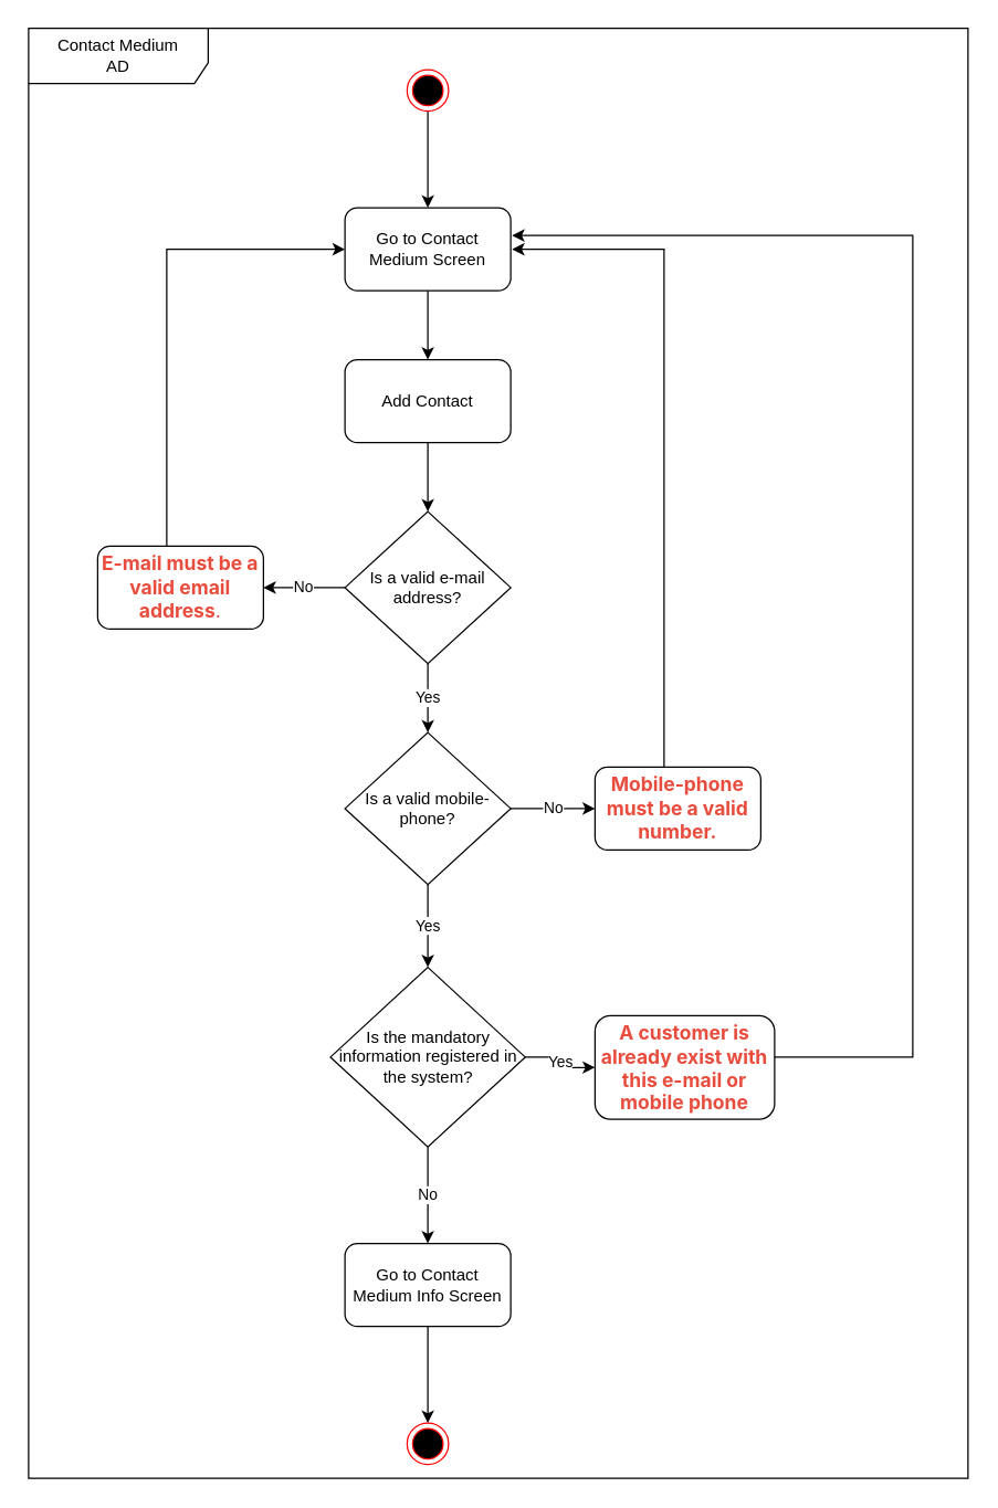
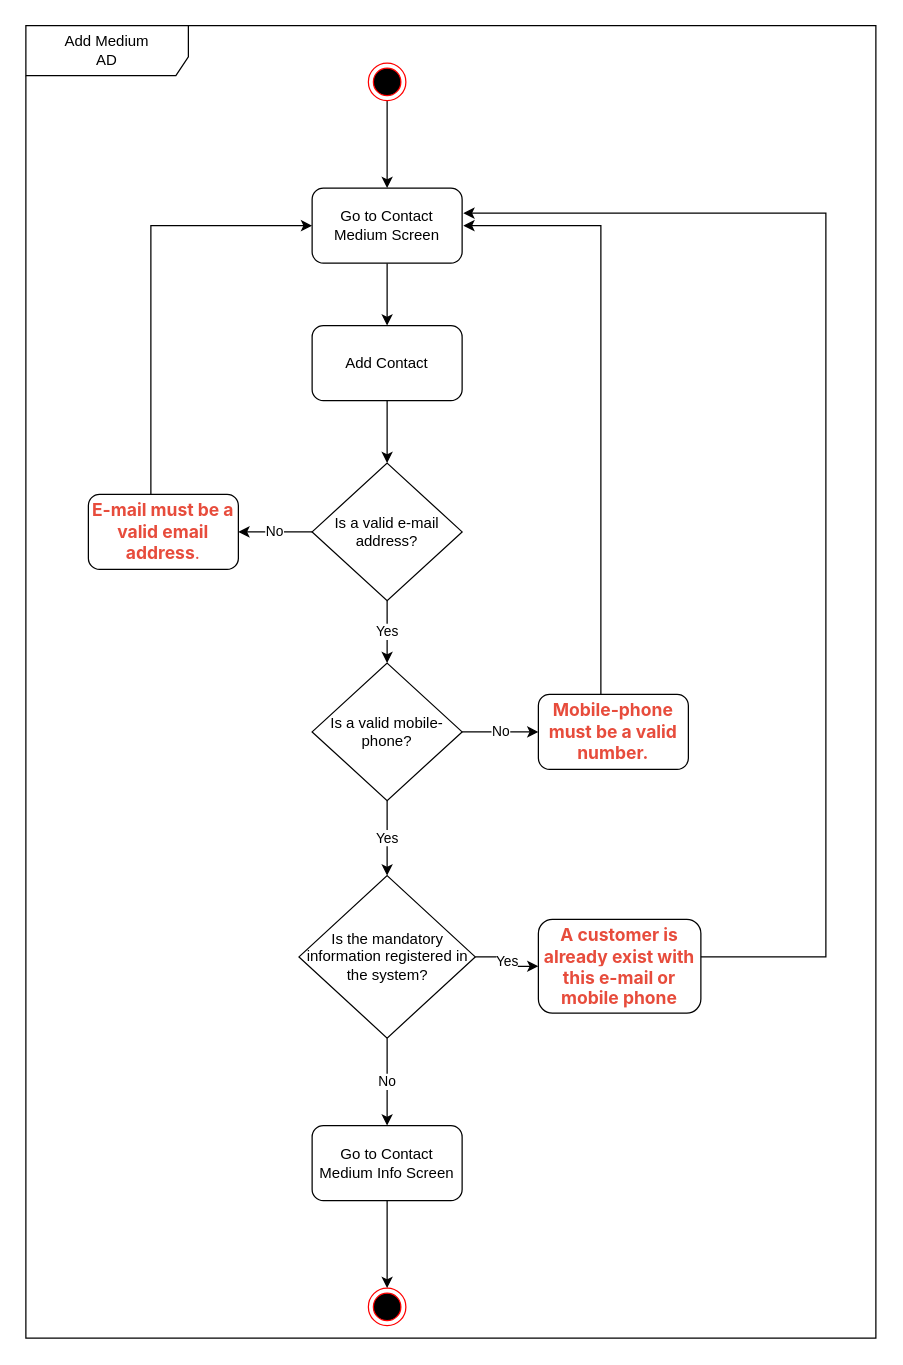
  <mxCell id="0" />
  <mxCell id="1" parent="0" />
  <mxCell id="2" value="" style="ellipse;html=1;shape=endState;fillColor=#000000;strokeColor=#ff0000;" vertex="1" parent="1"><mxGeometry x="294" y="1030" width="30" height="30" as="geometry" /></mxCell>
  <mxCell id="3" value="" style="edgeStyle=orthogonalEdgeStyle;rounded=0;orthogonalLoop=1;jettySize=auto;html=1;" edge="1" parent="1" source="4" target="9"><mxGeometry relative="1" as="geometry" /></mxCell>
  <mxCell id="4" value="" style="ellipse;html=1;shape=endState;fillColor=#000000;strokeColor=#ff0000;" vertex="1" parent="1"><mxGeometry x="294" y="50" width="30" height="30" as="geometry" /></mxCell>
  <mxCell id="5" value="No" style="edgeStyle=orthogonalEdgeStyle;rounded=0;orthogonalLoop=1;jettySize=auto;html=1;" edge="1" parent="1" source="7" target="18"><mxGeometry relative="1" as="geometry" /></mxCell>
  <mxCell id="6" value="Yes" style="edgeStyle=orthogonalEdgeStyle;rounded=0;orthogonalLoop=1;jettySize=auto;html=1;" edge="1" parent="1" source="7" target="14"><mxGeometry relative="1" as="geometry" /></mxCell>
  <mxCell id="7" value="Is a valid e-mail address?" style="rhombus;whiteSpace=wrap;html=1;" vertex="1" parent="1"><mxGeometry x="249" y="370" width="120" height="110" as="geometry" /></mxCell>
  <mxCell id="8" value="" style="edgeStyle=orthogonalEdgeStyle;rounded=0;orthogonalLoop=1;jettySize=auto;html=1;" edge="1" parent="1" source="9" target="11"><mxGeometry relative="1" as="geometry" /></mxCell>
  <mxCell id="9" value="Go to Contact Medium Screen" style="rounded=1;whiteSpace=wrap;html=1;" vertex="1" parent="1"><mxGeometry x="249" y="150" width="120" height="60" as="geometry" /></mxCell>
  <mxCell id="10" value="" style="edgeStyle=orthogonalEdgeStyle;rounded=0;orthogonalLoop=1;jettySize=auto;html=1;" edge="1" parent="1" source="11" target="7"><mxGeometry relative="1" as="geometry" /></mxCell>
  <mxCell id="11" value="Add Contact" style="rounded=1;whiteSpace=wrap;html=1;" vertex="1" parent="1"><mxGeometry x="249" y="260" width="120" height="60" as="geometry" /></mxCell>
  <mxCell id="12" value="No" style="edgeStyle=orthogonalEdgeStyle;rounded=0;orthogonalLoop=1;jettySize=auto;html=1;" edge="1" parent="1" source="14" target="20"><mxGeometry relative="1" as="geometry" /></mxCell>
  <mxCell id="13" value="Yes" style="edgeStyle=orthogonalEdgeStyle;rounded=0;orthogonalLoop=1;jettySize=auto;html=1;" edge="1" parent="1" source="14" target="23"><mxGeometry relative="1" as="geometry" /></mxCell>
  <mxCell id="14" value="Is a valid mobile-phone?" style="rhombus;whiteSpace=wrap;html=1;" vertex="1" parent="1"><mxGeometry x="249" y="530" width="120" height="110" as="geometry" /></mxCell>
  <mxCell id="15" value="" style="edgeStyle=orthogonalEdgeStyle;rounded=0;orthogonalLoop=1;jettySize=auto;html=1;" edge="1" parent="1" source="16" target="2"><mxGeometry relative="1" as="geometry" /></mxCell>
  <mxCell id="16" value="Go to Contact Medium Info Screen" style="rounded=1;whiteSpace=wrap;html=1;" vertex="1" parent="1"><mxGeometry x="249" y="900" width="120" height="60" as="geometry" /></mxCell>
  <mxCell id="17" style="edgeStyle=orthogonalEdgeStyle;rounded=0;orthogonalLoop=1;jettySize=auto;html=1;entryX=0;entryY=0.5;entryDx=0;entryDy=0;" edge="1" parent="1" source="18" target="9"><mxGeometry relative="1" as="geometry"><mxPoint x="110" y="180" as="targetPoint" /><Array as="points"><mxPoint x="120" y="180" /></Array></mxGeometry></mxCell>
  <mxCell id="18" value="&lt;b style=&quot;color: rgb(231, 76, 60); font-family: -apple-system, BlinkMacSystemFont, &amp;quot;Segoe UI&amp;quot;, Roboto, Oxygen, Ubuntu, &amp;quot;Fira Sans&amp;quot;, &amp;quot;Droid Sans&amp;quot;, &amp;quot;Helvetica Neue&amp;quot;, sans-serif; font-size: 14px; text-align: left; background-color: rgb(255, 255, 255);&quot;&gt;E-mail must be a valid email address&lt;/b&gt;&lt;span style=&quot;color: rgb(231, 76, 60); font-family: -apple-system, BlinkMacSystemFont, &amp;quot;Segoe UI&amp;quot;, Roboto, Oxygen, Ubuntu, &amp;quot;Fira Sans&amp;quot;, &amp;quot;Droid Sans&amp;quot;, &amp;quot;Helvetica Neue&amp;quot;, sans-serif; font-size: 14px; text-align: left; background-color: rgb(255, 255, 255);&quot;&gt;.&lt;/span&gt;" style="rounded=1;whiteSpace=wrap;html=1;" vertex="1" parent="1"><mxGeometry x="70" y="395" width="120" height="60" as="geometry" /></mxCell>
  <mxCell id="19" style="edgeStyle=orthogonalEdgeStyle;rounded=0;orthogonalLoop=1;jettySize=auto;html=1;" edge="1" parent="1" source="20"><mxGeometry relative="1" as="geometry"><mxPoint x="370" y="180" as="targetPoint" /><Array as="points"><mxPoint x="480" y="180" /></Array></mxGeometry></mxCell>
  <mxCell id="20" value="&lt;b style=&quot;color: rgb(231, 76, 60); font-family: -apple-system, BlinkMacSystemFont, &amp;quot;Segoe UI&amp;quot;, Roboto, Oxygen, Ubuntu, &amp;quot;Fira Sans&amp;quot;, &amp;quot;Droid Sans&amp;quot;, &amp;quot;Helvetica Neue&amp;quot;, sans-serif; font-size: 14px; text-align: left; background-color: rgb(255, 255, 255);&quot;&gt;Mobile-phone must be a valid number.&lt;/b&gt;" style="rounded=1;whiteSpace=wrap;html=1;" vertex="1" parent="1"><mxGeometry x="430" y="555" width="120" height="60" as="geometry" /></mxCell>
  <mxCell id="21" value="No" style="edgeStyle=orthogonalEdgeStyle;rounded=0;orthogonalLoop=1;jettySize=auto;html=1;" edge="1" parent="1" source="23" target="16"><mxGeometry relative="1" as="geometry" /></mxCell>
  <mxCell id="22" value="Yes" style="edgeStyle=orthogonalEdgeStyle;rounded=0;orthogonalLoop=1;jettySize=auto;html=1;" edge="1" parent="1" source="23" target="25"><mxGeometry relative="1" as="geometry" /></mxCell>
  <mxCell id="23" value="Is the mandatory information registered in the system?" style="rhombus;whiteSpace=wrap;html=1;" vertex="1" parent="1"><mxGeometry x="238.5" y="700" width="141" height="130" as="geometry" /></mxCell>
  <mxCell id="24" style="edgeStyle=orthogonalEdgeStyle;rounded=0;orthogonalLoop=1;jettySize=auto;html=1;" edge="1" parent="1"><mxGeometry relative="1" as="geometry"><mxPoint x="370" y="170" as="targetPoint" /><mxPoint x="540" y="765" as="sourcePoint" /><Array as="points"><mxPoint x="660" y="765" /><mxPoint x="660" y="170" /><mxPoint x="370" y="170" /></Array></mxGeometry></mxCell>
  <mxCell id="25" value="&lt;b style=&quot;color: rgb(23, 43, 77); font-family: -apple-system, BlinkMacSystemFont, &amp;quot;Segoe UI&amp;quot;, Roboto, Oxygen, Ubuntu, &amp;quot;Fira Sans&amp;quot;, &amp;quot;Droid Sans&amp;quot;, &amp;quot;Helvetica Neue&amp;quot;, sans-serif; font-size: 14px; text-align: left; background-color: rgb(255, 255, 255);&quot;&gt;&lt;span style=&quot;color: rgb(231, 76, 60);&quot;&gt;A customer is already exist with this e-mail or mobile phone&lt;/span&gt;&lt;/b&gt;" style="rounded=1;whiteSpace=wrap;html=1;" vertex="1" parent="1"><mxGeometry x="430" y="735" width="130" height="75" as="geometry" /></mxCell>
- <mxCell id="26" value="Contact Medium&lt;br&gt;AD" style="shape=umlFrame;whiteSpace=wrap;html=1;width=130;height=40;" vertex="1" parent="1"><mxGeometry x="20" y="20" width="680" height="1050" as="geometry" /></mxCell>
+ <mxCell id="26" value="Add Medium&lt;br&gt;AD" style="shape=umlFrame;whiteSpace=wrap;html=1;width=130;height=40;" vertex="1" parent="1"><mxGeometry x="20" y="20" width="680" height="1050" as="geometry" /></mxCell>
